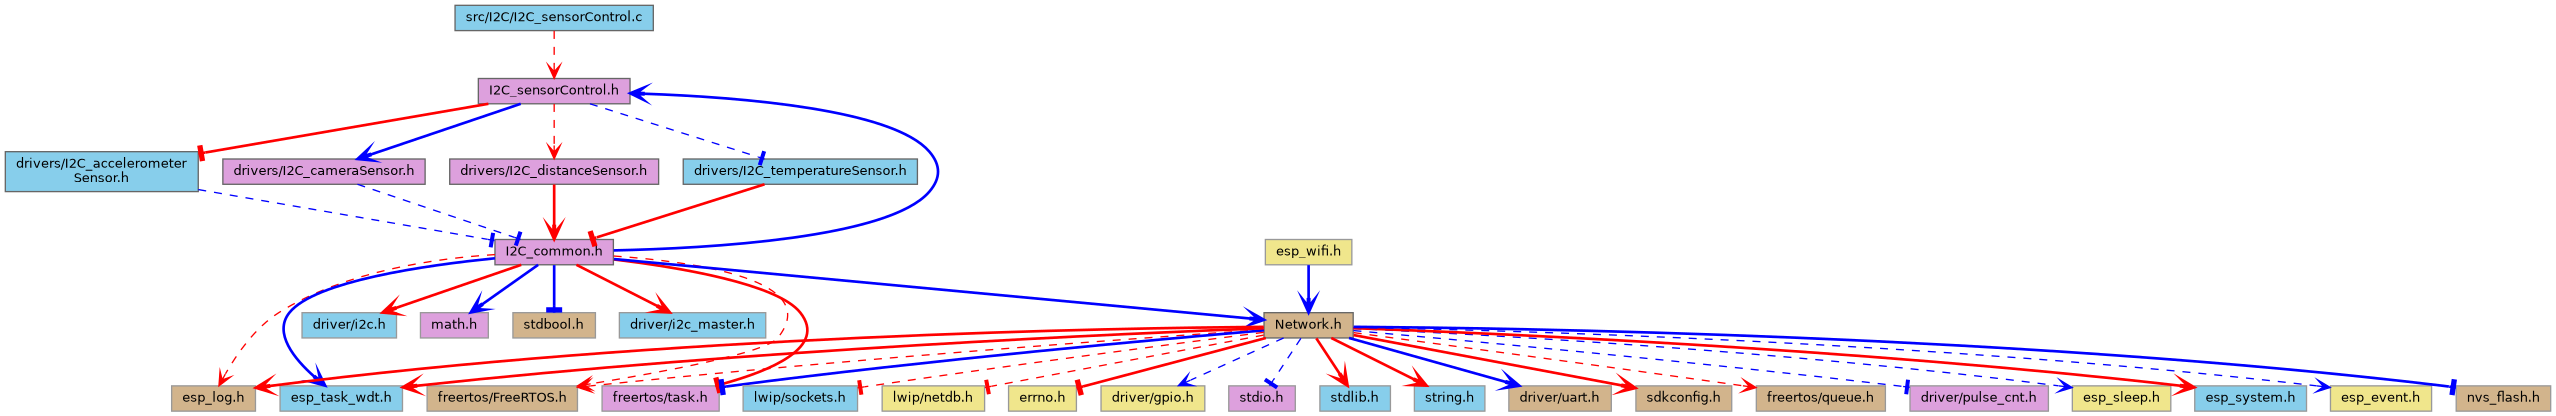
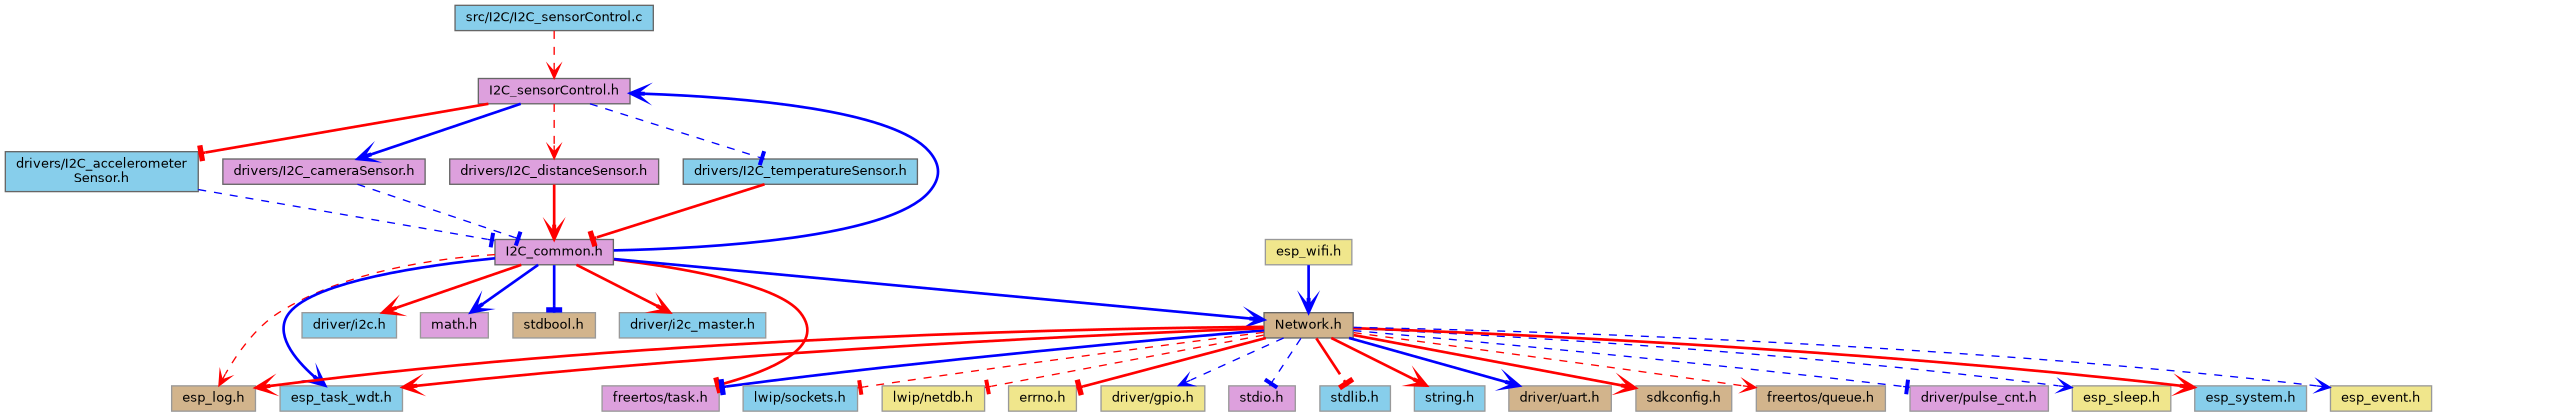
  digraph {
    node [color=grey60 fillcolor=skyblue fontname=Helvetica fontsize=10 shape=box style=filled]
    edge [arrowhead=vee color=red fontname=Helvetica fontsize=10 labelfontname=Helvetica labelfontsize=10 style=bold]
    n1 [color=gray40 fontcolor=black height=0.2 label="src/I2C/I2C_sensorControl.c" width=0.4]
    n2 [color=grey40 fillcolor=plum height=0.2 label="I2C_sensorControl.h" width=0.4]
    n3 [color=grey40 height=0.2 label="drivers/I2C_accelerometer\lSensor.h" width=0.4]
    n4 [color=grey40 fillcolor=plum height=0.2 label="drivers/I2C_cameraSensor.h" width=0.4]
    n5 [color=grey40 fillcolor=plum height=0.2 label="drivers/I2C_distanceSensor.h" width=0.4]
    n6 [color=grey40 height=0.2 label="drivers/I2C_temperatureSensor.h" width=0.4]
    n7 [color=grey40 fillcolor=plum height=0.2 label="I2C_common.h" width=0.4]
    n8 [height=0.2 label="driver/i2c_master.h" width=0.4]
-   n9 [fillcolor=tan height=0.2 label="freertos/FreeRTOS.h" width=0.4]
    n10 [fillcolor=plum height=0.2 label="freertos/task.h" width=0.4]
    n11 [fillcolor=tan height=0.2 label="esp_log.h" width=0.4]
    n12 [height=0.2 label="driver/i2c.h" width=0.4]
    n13 [height=0.2 label="esp_task_wdt.h" width=0.4]
    n14 [fillcolor=plum height=0.2 label="math.h" width=0.4]
    n15 [color=grey40 fillcolor=tan height=0.2 label="Network.h" width=0.4]
    n16 [fillcolor=tan height=0.2 label="stdbool.h" width=0.4]
    n17 [fillcolor=khaki height=0.2 label="driver/gpio.h" width=0.4]
    n18 [fillcolor=plum height=0.2 label="stdio.h" width=0.4]
    n19 [height=0.2 label="stdlib.h" width=0.4]
    n20 [height=0.2 label="string.h" width=0.4]
    n21 [fillcolor=tan height=0.2 label="driver/uart.h" width=0.4]
    n22 [fillcolor=tan height=0.2 label="sdkconfig.h" width=0.4]
    n23 [fillcolor=tan height=0.2 label="freertos/queue.h" width=0.4]
    n24 [fillcolor=plum height=0.2 label="driver/pulse_cnt.h" width=0.4]
    n25 [fillcolor=khaki height=0.2 label="esp_sleep.h" width=0.4]
    n26 [height=0.2 label="esp_system.h" width=0.4]
    n27 [fillcolor=khaki height=0.2 label="esp_event.h" width=0.4]
-   n28 [fillcolor=tan height=0.2 label="nvs_flash.h" width=0.4]
    n29 [height=0.2 label="lwip/sockets.h" width=0.4]
    n30 [fillcolor=khaki height=0.2 label="lwip/netdb.h" width=0.4]
    n31 [fillcolor=khaki height=0.2 label="errno.h" width=0.4]
    n32 [fillcolor=khaki height=0.2 label="esp_wifi.h" width=0.4]
    n1 -> n2 [style=dashed]
    n2 -> n3 [arrowhead=tee]
    n2 -> n4 [color=blue]
    n2 -> n5 [style=dashed]
    n2 -> n6 [arrowhead=tee color=blue style=dashed]
    n3 -> n7 [arrowhead=tee color=blue style=dashed]
    n4 -> n7 [arrowhead=tee color=blue style=dashed]
    n5 -> n7
    n6 -> n7 [arrowhead=tee]
    n7 -> n2 [color=blue]
    n7 -> n8
-   n7 -> n9 [style=dashed]
    n7 -> n10 [arrowhead=tee]
    n7 -> n11 [style=dashed]
    n7 -> n12
    n7 -> n13 [color=blue]
    n7 -> n14 [color=blue]
    n7 -> n15 [color=blue]
    n7 -> n16 [arrowhead=tee color=blue]
-   n15 -> n9 [style=dashed]
    n15 -> n10 [arrowhead=tee color=blue]
    n15 -> n11
    n15 -> n13
    n15 -> n17 [color=blue style=dashed]
    n15 -> n18 [arrowhead=tee color=blue style=dashed]
-   n15 -> n19
+   n15 -> n19 [arrowhead=tee]
    n15 -> n20
    n15 -> n21 [color=blue]
    n15 -> n22
    n15 -> n23 [style=dashed]
    n15 -> n24 [arrowhead=tee color=blue style=dashed]
    n15 -> n25 [color=blue style=dashed]
    n15 -> n26
    n15 -> n27 [color=blue style=dashed]
-   n15 -> n28 [arrowhead=tee color=blue]
    n15 -> n29 [arrowhead=tee style=dashed]
    n15 -> n30 [arrowhead=tee style=dashed]
    n15 -> n31 [arrowhead=tee]
    n32 -> n15 [color=blue]
  }
